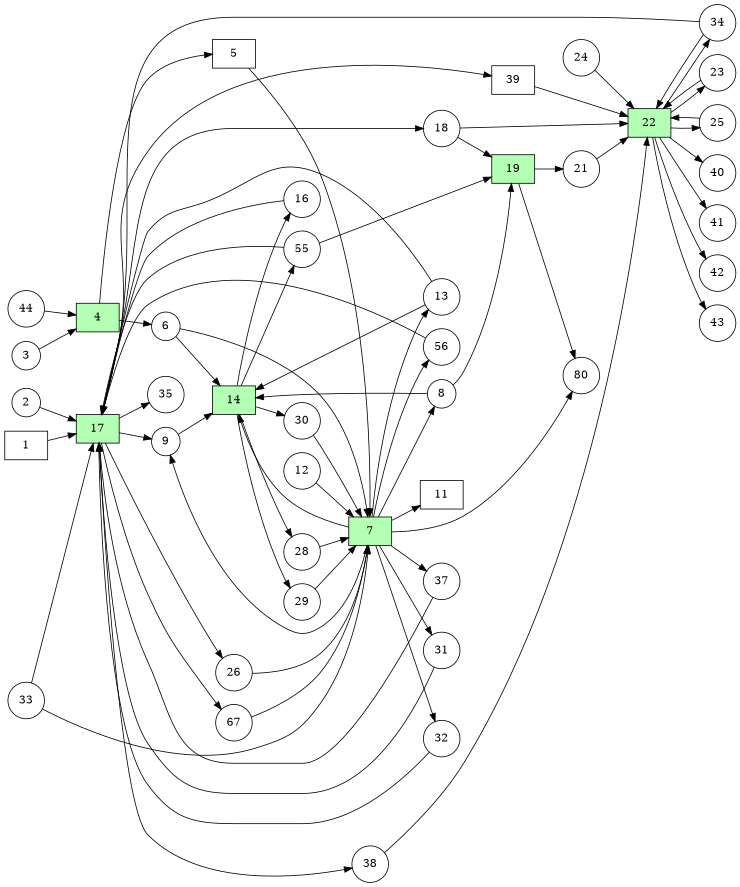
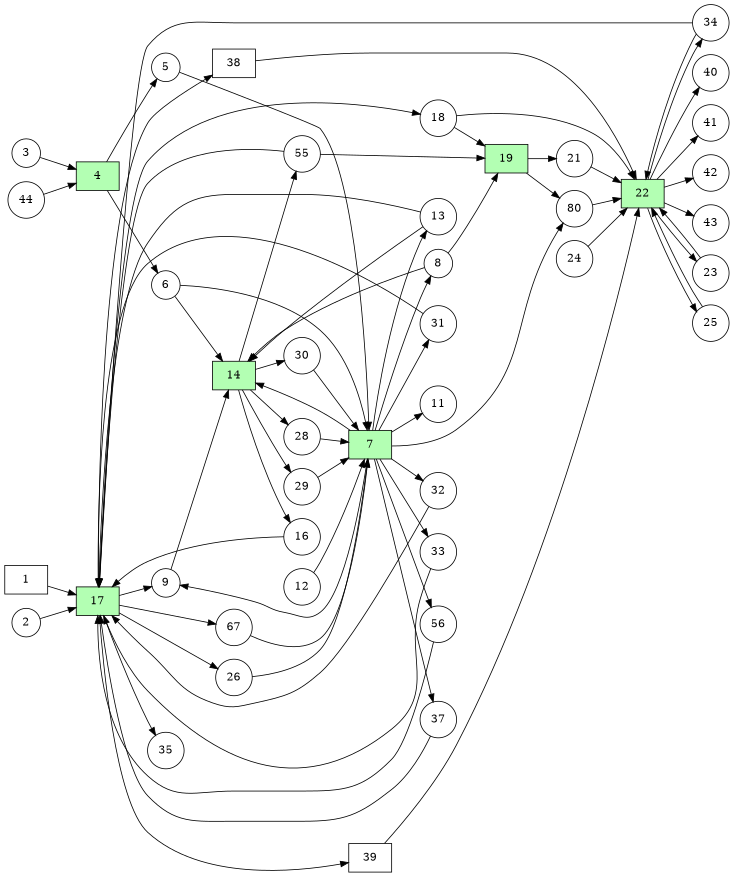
  digraph {
    compound=true
    forcelabels=true
    rankdir=LR
    node [fillcolor=white shape=circle style=filled weight=99]
    1 [shape=box]
    17 [fillcolor="#b3ffb3" shape=box weight=""]
    9
    18
    26
    n6 [label=67]
-   38
+   38 [shape=box]
    39 [shape=box]
    35
    2
    4 [fillcolor="#b3ffb3" shape=box weight=""]
    3
-   5 [shape=box]
+   5
    6
    7 [fillcolor="#b3ffb3" shape=box weight=""]
    14 [fillcolor="#b3ffb3" shape=box weight=""]
    8
-   11 [shape=box]
+   11
    13
    n20 [label=80]
    n21 [label=56]
    37
    31
    32
    33
    n26 [label=55]
    16
    28
    29
    30
    19 [fillcolor="#b3ffb3" shape=box weight=""]
    21
    12
    22 [fillcolor="#b3ffb3" shape=box weight=""]
    23
    25
    40
    41
    42
    43
    34
    24
    44
    1 -> 17
    17 -> 9
    17 -> 18
    17 -> 26
    17 -> n6
    17 -> 38
    17 -> 39
    17 -> 35
    9 -> 14
    18 -> 19
    18 -> 22
    26 -> 7
    n6 -> 7
    38 -> 22
    39 -> 22
    2 -> 17
    4 -> 5
    4 -> 6
    3 -> 4
    5 -> 7
    6 -> 7
    6 -> 14
    7 -> 9
    7 -> 14
    7 -> 8
    7 -> 11
    7 -> 13
    7 -> n20
    7 -> n21
    7 -> 37
    7 -> 31
    7 -> 32
-   33 -> 7
+   7 -> 33
    14 -> n26
    14 -> 16
    14 -> 28
    14 -> 29
    14 -> 30
    8 -> 14
    8 -> 19
    13 -> 17
    13 -> 14
+   n20 -> 22
    n21 -> 17
    37 -> 17
    31 -> 17
    32 -> 17
    33 -> 17
    n26 -> 17
    n26 -> 19
    16 -> 17
    28 -> 7
    29 -> 7
    30 -> 7
    19 -> n20
    19 -> 21
    21 -> 22
    12 -> 7
    22 -> 23
    22 -> 25
    22 -> 40
    22 -> 41
    22 -> 42
    22 -> 43
    22 -> 34
    23 -> 22
    25 -> 22
    34 -> 17
    34 -> 22
    24 -> 22
    44 -> 4
  }
